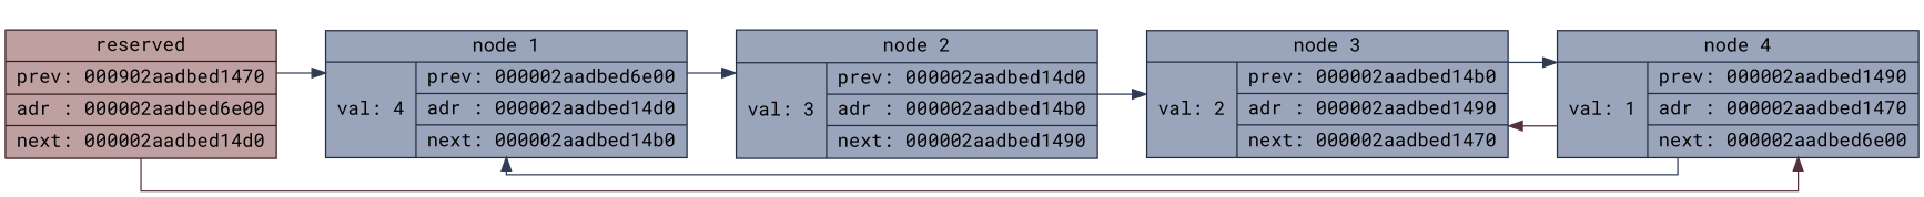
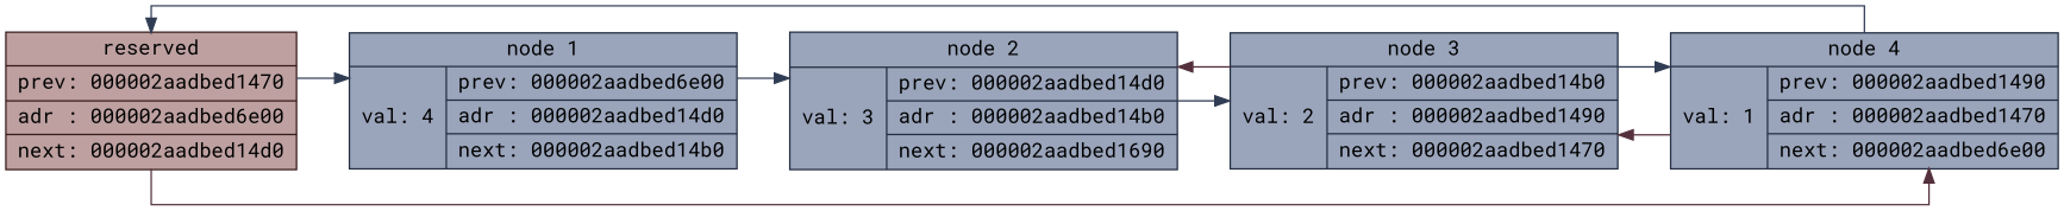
  digraph {
    fontname="Roboto Mono"
    rankdir=LR
    splines=ortho
    node [color="#232D42" fillcolor="#9AA5BB" fontname="Roboto Mono" shape=record style=filled]
    edge [fontname="Roboto Mono" color="#303C54" constraint=false]
-   n1 [color="#361C1C" fillcolor="#BEA0A0" label="reserved|prev: 000902aadbed1470|adr : 000002aadbed6e00|next: 000002aadbed14d0"]
+   n1 [color="#361C1C" fillcolor="#BEA0A0" label="reserved|prev: 000002aadbed1470|adr : 000002aadbed6e00|next: 000002aadbed14d0"]
    n2 [label="node 1|{val: 4|{prev: 000002aadbed6e00|adr : 000002aadbed14d0|next: 000002aadbed14b0}}"]
    n3 [label="node 4|{val: 1|{prev: 000002aadbed1490|adr : 000002aadbed1470|next: 000002aadbed6e00}}"]
-   n4 [label="node 2|{val: 3|{prev: 000002aadbed14d0|adr : 000002aadbed14b0|next: 000002aadbed1490}}"]
+   n4 [label="node 2|{val: 3|{prev: 000002aadbed14d0|adr : 000002aadbed14b0|next: 000002aadbed1690}}"]
    n5 [label="node 3|{val: 2|{prev: 000002aadbed14b0|adr : 000002aadbed1490|next: 000002aadbed1470}}"]
    n1 -> n2 [style=invis weight=100 color="" constraint=""]
    n1 -> n2
    n1 -> n3 [color="#54303c"]
    n2 -> n4 [style=invis weight=100 color="" constraint=""]
    n2 -> n4
-   n3 -> n2
+   n3 -> n1
    n3 -> n5 [color="#54303c"]
    n4 -> n5 [style=invis weight=100 color="" constraint=""]
    n4 -> n5
    n5 -> n3 [style=invis weight=100 color="" constraint=""]
    n5 -> n3
+   n5 -> n4 [color="#54303c"]
  }
